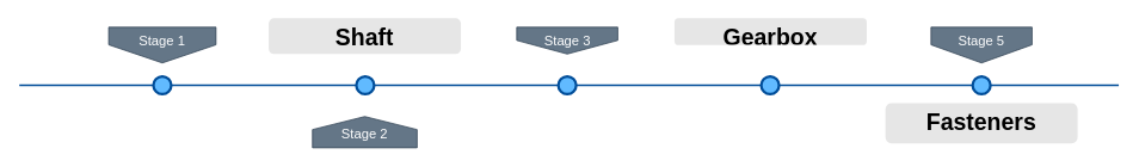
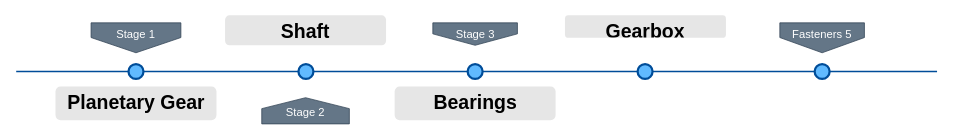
  <mxCell id="0" />
  <mxCell id="1" parent="0" />
  <mxCell id="2" value="" style="line;strokeWidth=2;html=1;fillColor=none;fontSize=28;fontColor=#004D99;strokeColor=#004D99;" parent="1" vertex="1"><mxGeometry x="20" y="90" width="1230" height="10" as="geometry" /></mxCell>
  <mxCell id="3" value="Stage 1" style="shape=offPageConnector;whiteSpace=wrap;html=1;fillColor=#647687;fontSize=15;fontColor=#ffffff;size=0.509;verticalAlign=top;strokeColor=#314354;" parent="1" vertex="1"><mxGeometry x="120" y="30" width="120" height="40" as="geometry" /></mxCell>
  <mxCell id="4" value="&lt;span&gt;Stage 3&lt;/span&gt;" style="shape=offPageConnector;whiteSpace=wrap;html=1;fillColor=#647687;fontSize=15;fontColor=#ffffff;size=0.509;verticalAlign=top;strokeColor=#314354;" parent="1" vertex="1"><mxGeometry x="576.5" y="30" width="113" height="30" as="geometry" /></mxCell>
  <mxCell id="5" value="&lt;span&gt;Stage 2&lt;/span&gt;" style="shape=offPageConnector;whiteSpace=wrap;html=1;fillColor=#647687;fontSize=15;fontColor=#ffffff;size=0.418;flipV=1;verticalAlign=bottom;strokeColor=#314354;spacingBottom=4;" parent="1" vertex="1"><mxGeometry x="348" y="130" width="117" height="35" as="geometry" /></mxCell>
  <mxCell id="6" value="" style="ellipse;whiteSpace=wrap;html=1;fillColor=#61BAFF;fontSize=28;fontColor=#004D99;strokeWidth=3;strokeColor=#004D99;" parent="1" vertex="1"><mxGeometry x="170" y="85" width="20" height="20" as="geometry" /></mxCell>
  <mxCell id="7" value="" style="ellipse;whiteSpace=wrap;html=1;fillColor=#61BAFF;fontSize=28;fontColor=#004D99;strokeWidth=3;strokeColor=#004D99;" parent="1" vertex="1"><mxGeometry x="397" y="85" width="20" height="20" as="geometry" /></mxCell>
  <mxCell id="8" value="" style="ellipse;whiteSpace=wrap;html=1;fillColor=#61BAFF;fontSize=28;fontColor=#004D99;strokeWidth=3;strokeColor=#004D99;" parent="1" vertex="1"><mxGeometry x="623" y="85" width="20" height="20" as="geometry" /></mxCell>
  <mxCell id="9" value="" style="ellipse;whiteSpace=wrap;html=1;fillColor=#61BAFF;fontSize=28;fontColor=#004D99;strokeWidth=3;strokeColor=#004D99;" parent="1" vertex="1"><mxGeometry x="850" y="85" width="20" height="20" as="geometry" /></mxCell>
  <mxCell id="10" value="&lt;h1&gt;Shaft&lt;/h1&gt;" style="text;html=1;spacing=5;spacingTop=-20;whiteSpace=wrap;overflow=hidden;strokeColor=none;strokeWidth=3;fillColor=#E6E6E6;fontSize=13;fontColor=#000000;align=center;rounded=1;" parent="1" vertex="1"><mxGeometry x="299" y="20" width="215" height="40" as="geometry" /></mxCell>
+ <mxCell id="11" value="&lt;h1&gt;Bearings&lt;/h1&gt;" style="text;html=1;spacing=5;spacingTop=-20;whiteSpace=wrap;overflow=hidden;strokeColor=none;strokeWidth=3;fillColor=#E6E6E6;fontSize=13;fontColor=#000000;align=center;rounded=1;" parent="1" vertex="1"><mxGeometry x="525.5" y="115" width="215" height="45" as="geometry" /></mxCell>
  <mxCell id="12" value="&lt;h1&gt;Gearbox&lt;/h1&gt;" style="text;html=1;spacing=5;spacingTop=-20;whiteSpace=wrap;overflow=hidden;strokeColor=none;strokeWidth=3;fillColor=#E6E6E6;fontSize=13;fontColor=#000000;align=center;rounded=1;" parent="1" vertex="1"><mxGeometry x="753" y="20" width="215" height="30" as="geometry" /></mxCell>
- <mxCell id="14" value="&lt;span&gt;Stage 5&lt;/span&gt;" style="shape=offPageConnector;whiteSpace=wrap;html=1;fillColor=#647687;fontSize=15;fontColor=#ffffff;size=0.509;verticalAlign=top;strokeColor=#314354;" vertex="1" parent="1"><mxGeometry x="1040" y="30" width="113" height="40" as="geometry" /></mxCell>
- <mxCell id="15" value="&lt;h1&gt;Fasteners&lt;/h1&gt;" style="text;html=1;spacing=5;spacingTop=-20;whiteSpace=wrap;overflow=hidden;strokeColor=none;strokeWidth=3;fillColor=#E6E6E6;fontSize=13;fontColor=#000000;align=center;rounded=1;" vertex="1" parent="1"><mxGeometry x="989" y="115" width="215" height="45" as="geometry" /></mxCell>
+ <mxCell id="13" value="&lt;h1&gt;Planetary Gear&lt;/h1&gt;" style="text;html=1;spacing=5;spacingTop=-20;whiteSpace=wrap;overflow=hidden;strokeColor=none;strokeWidth=3;fillColor=#E6E6E6;fontSize=13;fontColor=#000000;align=center;rounded=1;" vertex="1" parent="1"><mxGeometry x="72.5" y="115" width="215" height="45" as="geometry" /></mxCell>
+ <mxCell id="14" value="&lt;span&gt;Fasteners 5&lt;/span&gt;" style="shape=offPageConnector;whiteSpace=wrap;html=1;fillColor=#647687;fontSize=15;fontColor=#ffffff;size=0.509;verticalAlign=top;strokeColor=#314354;" vertex="1" parent="1"><mxGeometry x="1040" y="30" width="113" height="40" as="geometry" /></mxCell>
  <mxCell id="16" value="" style="ellipse;whiteSpace=wrap;html=1;fillColor=#61BAFF;fontSize=28;fontColor=#004D99;strokeWidth=3;strokeColor=#004D99;" vertex="1" parent="1"><mxGeometry x="1086.5" y="85" width="20" height="20" as="geometry" /></mxCell>
